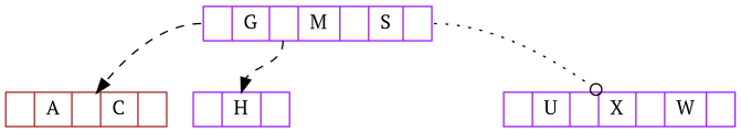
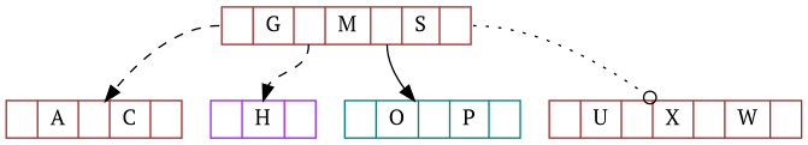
  digraph {
    fontname="PT Serif"
    node [color=purple fontname="PT Serif" shape=record]
    edge [arrowhead=normal fontname="PT Serif" style=dashed]
-   n1 [height=.1 label="<f0> |<f1> G | <f2> | <f3> M | <f4> |<f5> S| <f6> "]
+   n1 [color=brown height=.1 label="<f0> |<f1> G | <f2> | <f3> M | <f4> |<f5> S| <f6> "]
    n2 [color=brown height=.1 label="<f0> |<f1> A | | <f1> C| <f2>"]
    n3 [height=.1 label="<f0> | <f1> H| <f2>"]
-   n5 [height=.1 label="<f0> |<f1> U || <f2> X || W | <f3>"]
+   n4 [color=teal height=.1 label="<f0> | <f1> O || <f2> P | <f3> "]
+   n5 [color=brown height=.1 label="<f0> |<f1> U || <f2> X || W | <f3>"]
    n1 -> n2 [tailport=f0]
    n1 -> n3 [headport=f1 tailport=f2]
+   n1 -> n4 [style=solid tailport=f4]
    n1 -> n5 [arrowhead=odot style=dotted tailport=f6]
  }
